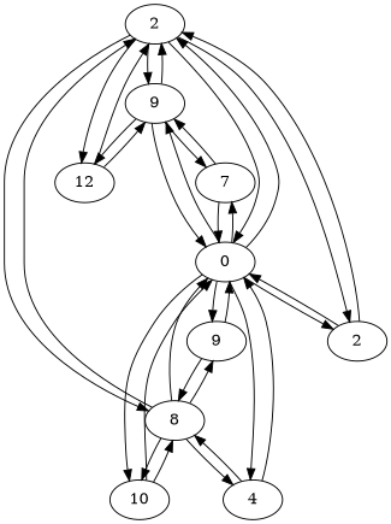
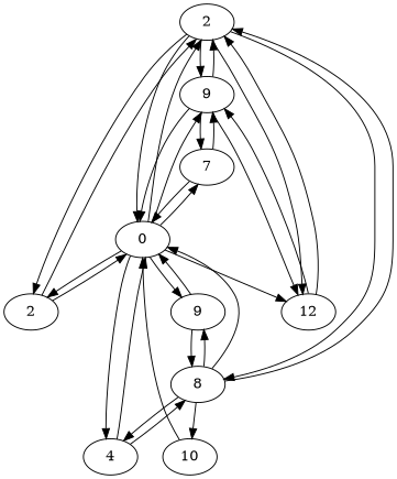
  digraph {
    n1 [label=2]
    n2 [label=9]
    n3 [label=0]
    n4 [label=8]
    n5 [label=2]
    n6 [label=12]
    n7 [label=7]
    n8 [label=10]
    n9 [label=4]
    n10 [label=9]
    n1 -> n2
    n1 -> n3
    n1 -> n4
    n1 -> n5
    n1 -> n6
    n2 -> n1
    n2 -> n3
    n2 -> n6
    n2 -> n7
    n3 -> n1
    n3 -> n2
    n3 -> n5
    n3 -> n7
-   n3 -> n8
+   n3 -> n6
    n3 -> n9
    n3 -> n10
    n4 -> n1
    n4 -> n3
    n4 -> n8
    n4 -> n9
    n4 -> n10
    n5 -> n1
    n5 -> n3
    n6 -> n1
    n6 -> n2
    n7 -> n2
    n7 -> n3
    n8 -> n3
-   n8 -> n4
    n9 -> n3
    n9 -> n4
    n10 -> n3
    n10 -> n4
  }
